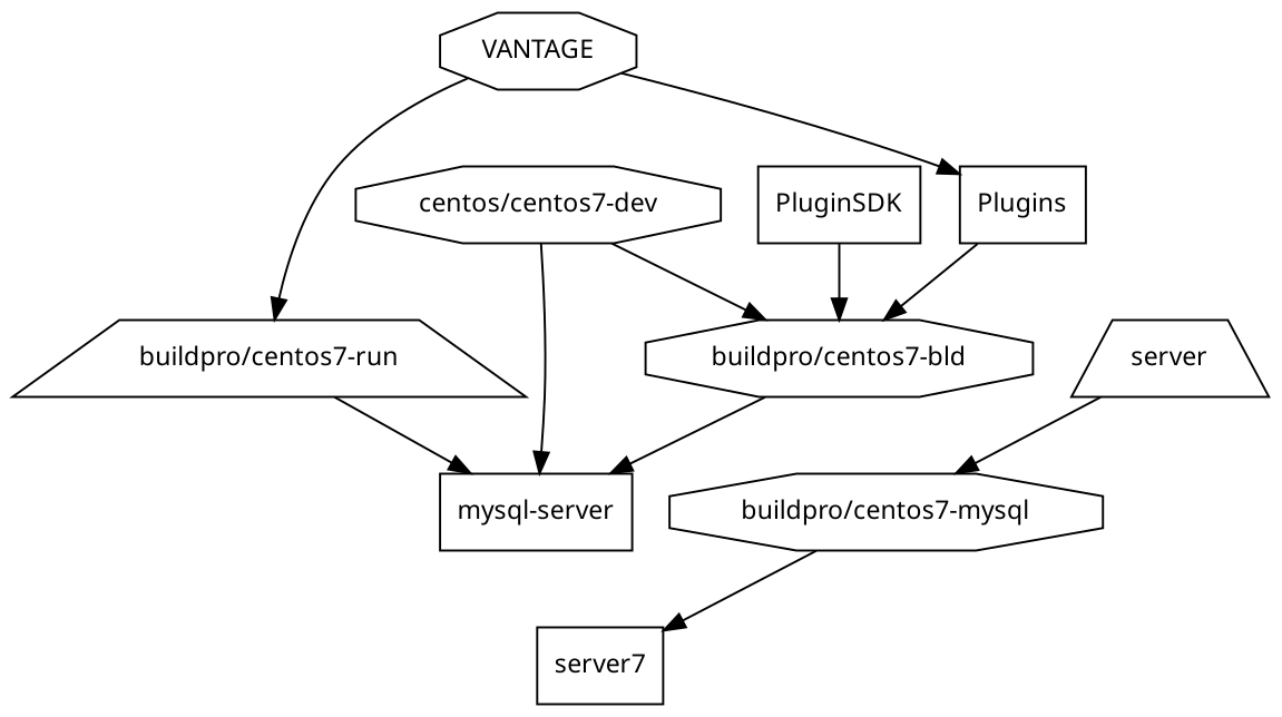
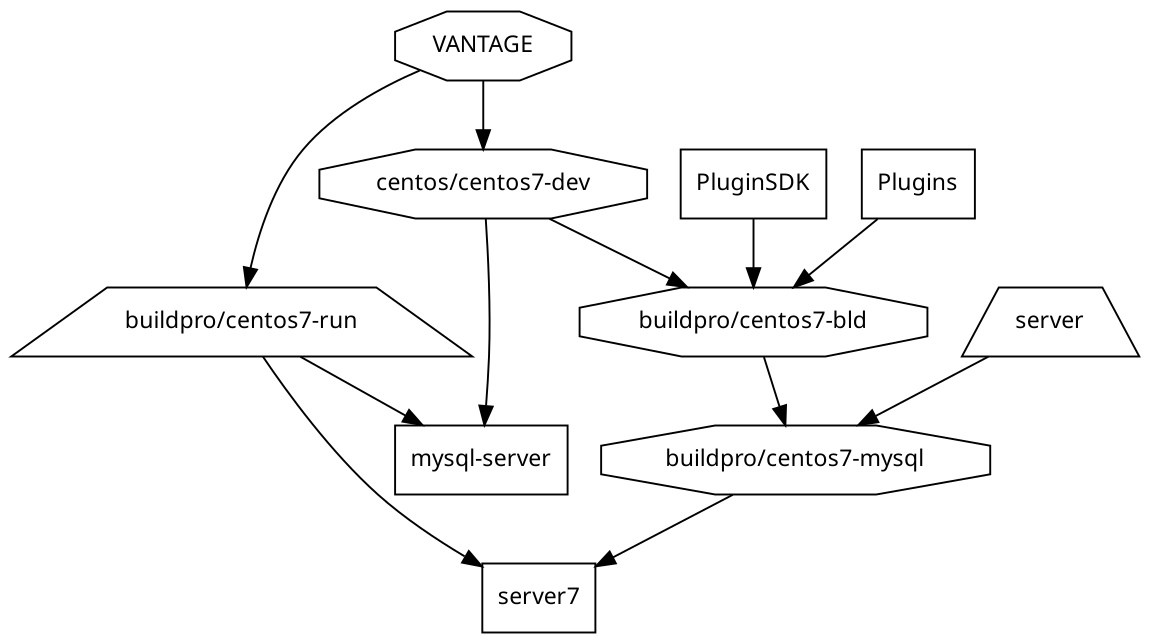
  digraph {
    fontname="Noto Sans"
    node [fontname="Noto Sans" fontsize=12 shape=box]
    edge [fontname="Noto Sans"]
    n1 [label=server7]
    n2 [label=server shape=trapezium]
    n3 [label="buildpro/centos7-mysql" shape=octagon]
    "buildpro/centos7-bld" [shape=octagon]
    PluginSDK
    Plugins
    VANTAGE [shape=octagon]
    "buildpro/centos7-run" [shape=trapezium]
    n9 [label="centos/centos7-dev" shape=octagon]
    "mysql-server"
    n2 -> n3
    n3 -> n1
-   "buildpro/centos7-bld" -> "mysql-server"
+   "buildpro/centos7-bld" -> n3
    PluginSDK -> "buildpro/centos7-bld"
    Plugins -> "buildpro/centos7-bld"
    VANTAGE -> "buildpro/centos7-run"
-   VANTAGE -> Plugins
+   VANTAGE -> n9
+   "buildpro/centos7-run" -> n1
    "buildpro/centos7-run" -> "mysql-server"
    n9 -> "buildpro/centos7-bld"
    n9 -> "mysql-server"
  }
